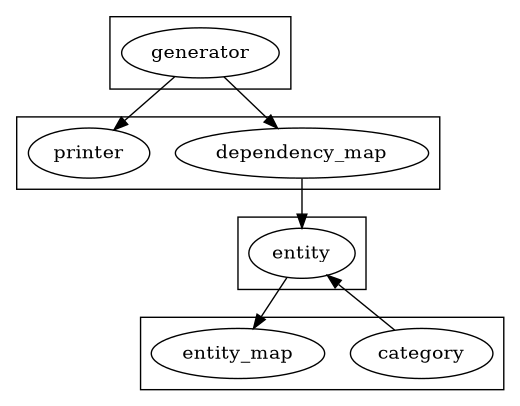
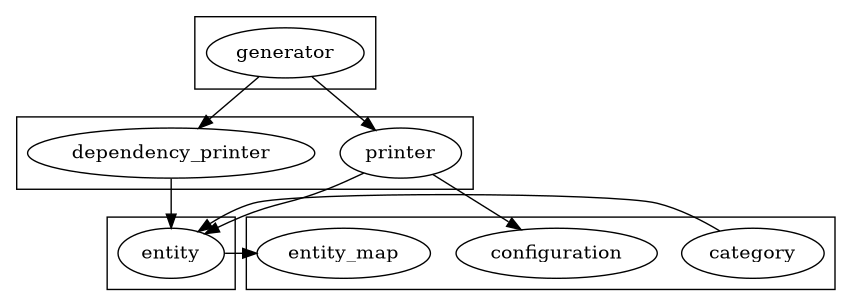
  digraph {
-   dependency_map
+   dependency_map [label=dependency_printer]
    printer
    generator
    entity
    category
+   configuration
    n7 [label=entity_map]
    subgraph cluster_1 {
      dependency_map
      printer
    }
    subgraph cluster_2 {
      generator
    }
    subgraph cluster_3 {
      entity
    }
    subgraph cluster_4 {
      category
+     configuration
      n7
    }
    dependency_map -> entity
+   printer -> entity
+   printer -> configuration
    generator -> dependency_map
    generator -> printer
    entity -> n7
    category -> entity
  }
